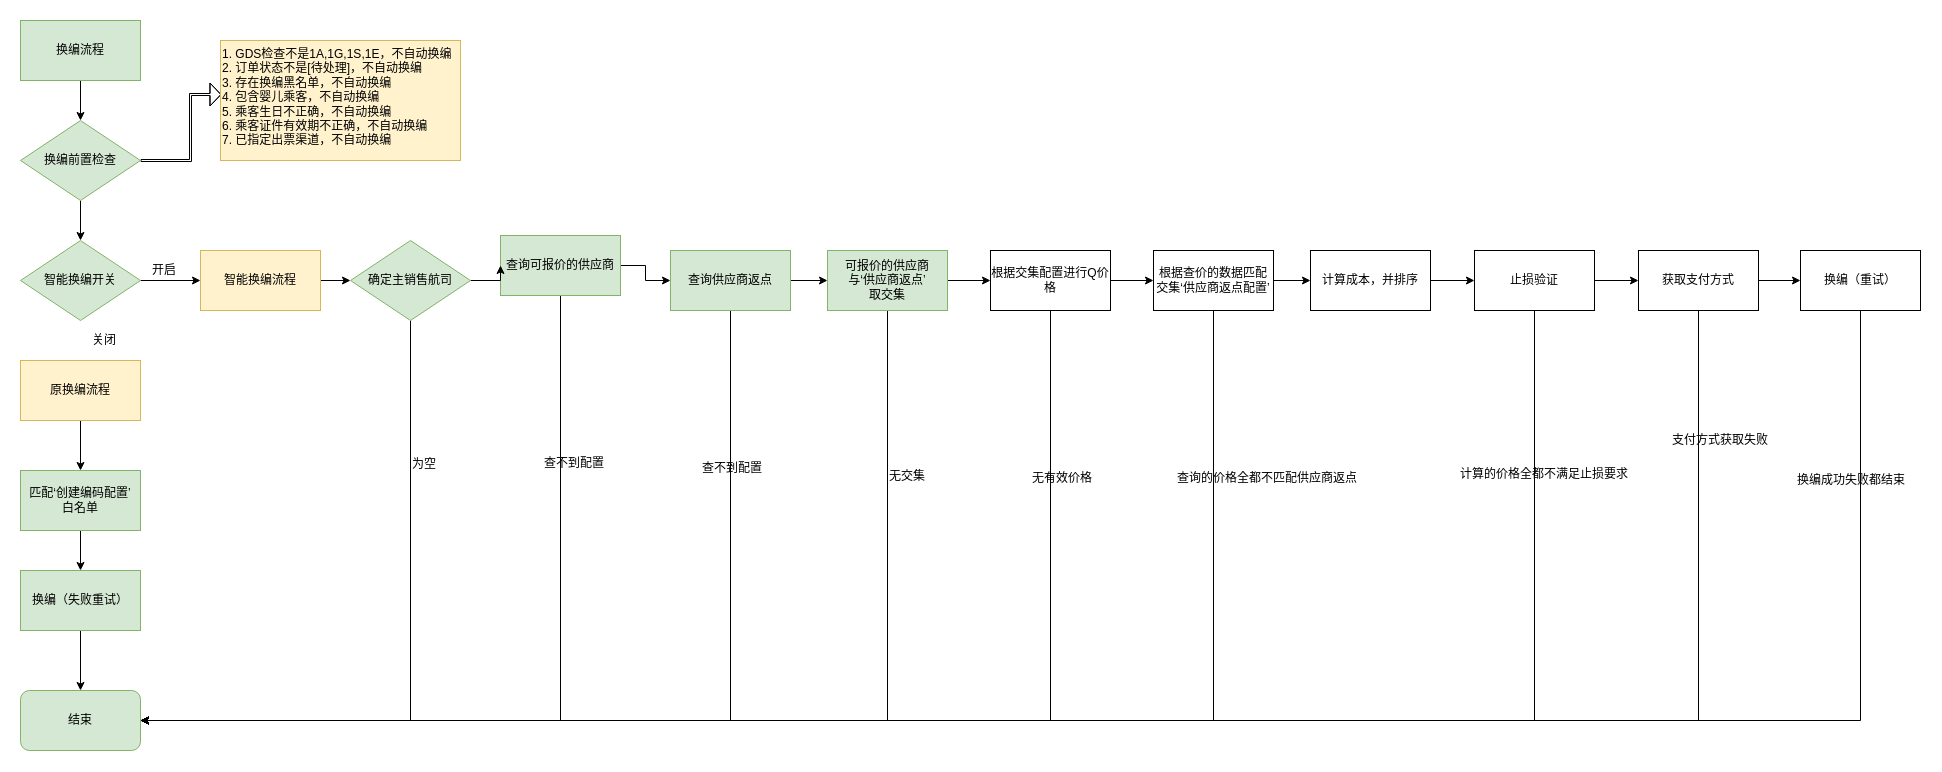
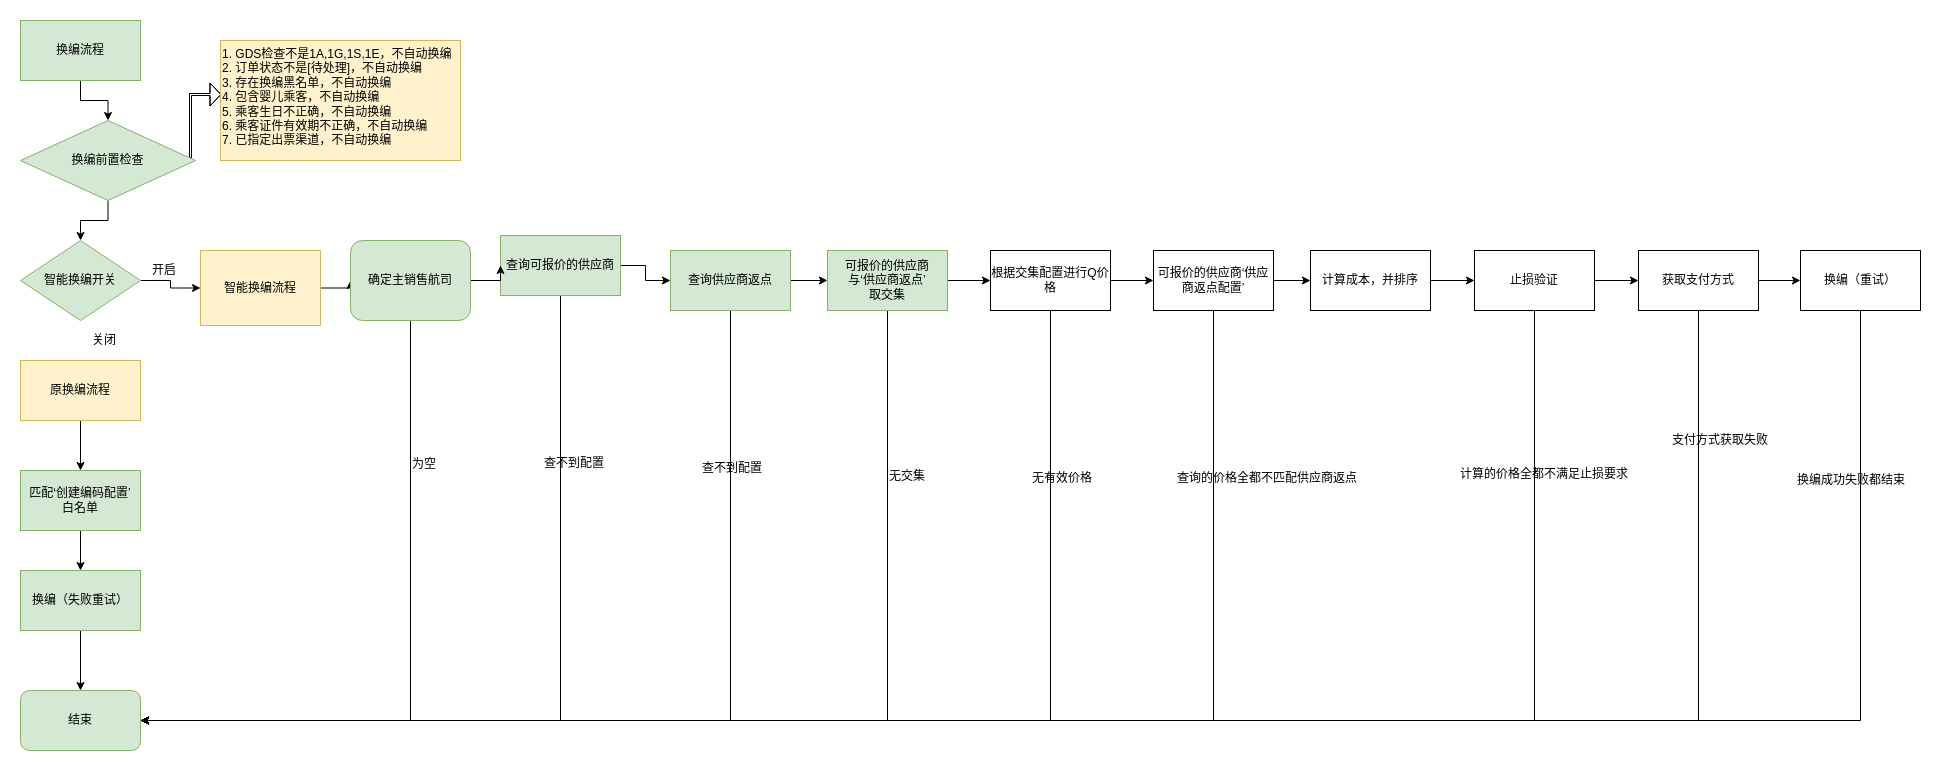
  <mxCell id="0" />
  <mxCell id="1" parent="0" />
  <mxCell id="2" style="edgeStyle=orthogonalEdgeStyle;rounded=0;orthogonalLoop=1;jettySize=auto;html=1;exitX=0.5;exitY=1;exitDx=0;exitDy=0;entryX=0.5;entryY=0;entryDx=0;entryDy=0;" parent="1" source="3" target="12" edge="1"><mxGeometry relative="1" as="geometry" /></mxCell>
  <mxCell id="3" value="原换编流程" style="rounded=0;whiteSpace=wrap;html=1;fillColor=#fff2cc;strokeColor=#d6b656;" parent="1" vertex="1"><mxGeometry x="20" y="360" width="120" height="60" as="geometry" /></mxCell>
  <mxCell id="4" style="edgeStyle=orthogonalEdgeStyle;rounded=0;orthogonalLoop=1;jettySize=auto;html=1;exitX=0.5;exitY=1;exitDx=0;exitDy=0;entryX=0.5;entryY=0;entryDx=0;entryDy=0;" parent="1" source="6" target="8" edge="1"><mxGeometry relative="1" as="geometry" /></mxCell>
  <mxCell id="5" value="" style="edgeStyle=orthogonalEdgeStyle;rounded=0;orthogonalLoop=1;jettySize=auto;html=1;entryX=0.004;entryY=0.45;entryDx=0;entryDy=0;entryPerimeter=0;shape=flexArrow;width=2;endSize=3.33;" edge="1" parent="1" source="6" target="55"><mxGeometry relative="1" as="geometry"><mxPoint x="220" y="160" as="targetPoint" /><Array as="points"><mxPoint x="190" y="160" /><mxPoint x="190" y="94" /></Array></mxGeometry></mxCell>
- <mxCell id="6" value="换编前置检查" style="rhombus;whiteSpace=wrap;html=1;fillColor=#d5e8d4;strokeColor=#82b366;" parent="1" vertex="1"><mxGeometry x="20" y="120" width="120" height="80" as="geometry" /></mxCell>
+ <mxCell id="6" value="换编前置检查" style="rhombus;whiteSpace=wrap;html=1;fillColor=#d5e8d4;strokeColor=#82b366;" parent="1" vertex="1"><mxGeometry x="20" y="120" width="175" height="80" as="geometry" /></mxCell>
  <mxCell id="7" style="edgeStyle=orthogonalEdgeStyle;rounded=0;orthogonalLoop=1;jettySize=auto;html=1;exitX=1;exitY=0.5;exitDx=0;exitDy=0;entryX=0;entryY=0.5;entryDx=0;entryDy=0;" parent="1" source="8" target="18" edge="1"><mxGeometry relative="1" as="geometry" /></mxCell>
  <mxCell id="8" value="智能换编开关" style="rhombus;whiteSpace=wrap;html=1;fillColor=#d5e8d4;strokeColor=#82b366;" parent="1" vertex="1"><mxGeometry x="20" y="240" width="120" height="80" as="geometry" /></mxCell>
  <mxCell id="9" style="edgeStyle=orthogonalEdgeStyle;rounded=0;orthogonalLoop=1;jettySize=auto;html=1;exitX=0.5;exitY=1;exitDx=0;exitDy=0;entryX=0.5;entryY=0;entryDx=0;entryDy=0;" parent="1" source="10" target="6" edge="1"><mxGeometry relative="1" as="geometry" /></mxCell>
  <mxCell id="10" value="换编流程" style="whiteSpace=wrap;html=1;fillColor=#d5e8d4;strokeColor=#82b366;rounded=0;" parent="1" vertex="1"><mxGeometry x="20" y="20" width="120" height="60" as="geometry" /></mxCell>
  <mxCell id="11" style="edgeStyle=orthogonalEdgeStyle;rounded=0;orthogonalLoop=1;jettySize=auto;html=1;exitX=0.5;exitY=1;exitDx=0;exitDy=0;entryX=0.5;entryY=0;entryDx=0;entryDy=0;" parent="1" source="12" target="14" edge="1"><mxGeometry relative="1" as="geometry" /></mxCell>
  <mxCell id="12" value="匹配‘创建编码配置’&lt;br&gt;白名单" style="rounded=0;whiteSpace=wrap;html=1;fillColor=#d5e8d4;strokeColor=#82b366;" parent="1" vertex="1"><mxGeometry x="20" y="470" width="120" height="60" as="geometry" /></mxCell>
  <mxCell id="13" style="edgeStyle=orthogonalEdgeStyle;rounded=0;orthogonalLoop=1;jettySize=auto;html=1;exitX=0.5;exitY=1;exitDx=0;exitDy=0;entryX=0.5;entryY=0;entryDx=0;entryDy=0;" parent="1" source="14" target="15" edge="1"><mxGeometry relative="1" as="geometry" /></mxCell>
  <mxCell id="14" value="换编（失败重试）&lt;br&gt;" style="rounded=0;whiteSpace=wrap;html=1;fillColor=#d5e8d4;strokeColor=#82b366;" parent="1" vertex="1"><mxGeometry x="20" y="570" width="120" height="60" as="geometry" /></mxCell>
  <mxCell id="15" value="结束" style="rounded=1;whiteSpace=wrap;html=1;fillColor=#d5e8d4;strokeColor=#82b366;" parent="1" vertex="1"><mxGeometry x="20" y="690" width="120" height="60" as="geometry" /></mxCell>
  <mxCell id="16" value="关闭" style="text;html=1;resizable=0;points=[];autosize=1;align=left;verticalAlign=top;spacingTop=-4;" parent="1" vertex="1"><mxGeometry x="90" y="330" width="40" height="20" as="geometry" /></mxCell>
  <mxCell id="17" style="edgeStyle=orthogonalEdgeStyle;rounded=0;orthogonalLoop=1;jettySize=auto;html=1;exitX=1;exitY=0.5;exitDx=0;exitDy=0;entryX=0;entryY=0.5;entryDx=0;entryDy=0;" parent="1" source="18" target="46" edge="1"><mxGeometry relative="1" as="geometry" /></mxCell>
- <mxCell id="18" value="智能换编流程" style="rounded=0;whiteSpace=wrap;html=1;fillColor=#fff2cc;strokeColor=#d6b656;" parent="1" vertex="1"><mxGeometry x="200" y="250" width="120" height="60" as="geometry" /></mxCell>
+ <mxCell id="18" value="智能换编流程" style="rounded=0;whiteSpace=wrap;html=1;fillColor=#fff2cc;strokeColor=#d6b656;" parent="1" vertex="1"><mxGeometry x="200" y="250" width="120" height="75" as="geometry" /></mxCell>
  <mxCell id="19" style="edgeStyle=orthogonalEdgeStyle;rounded=0;orthogonalLoop=1;jettySize=auto;html=1;exitX=1;exitY=0.5;exitDx=0;exitDy=0;entryX=0;entryY=0.5;entryDx=0;entryDy=0;" parent="1" source="21" target="24" edge="1"><mxGeometry relative="1" as="geometry" /></mxCell>
  <mxCell id="20" style="edgeStyle=orthogonalEdgeStyle;rounded=0;orthogonalLoop=1;jettySize=auto;html=1;exitX=0.5;exitY=1;exitDx=0;exitDy=0;entryX=1;entryY=0.5;entryDx=0;entryDy=0;" parent="1" source="21" target="15" edge="1"><mxGeometry relative="1" as="geometry" /></mxCell>
  <mxCell id="21" value="查询可报价的供应商" style="rounded=0;whiteSpace=wrap;html=1;fillColor=#d5e8d4;strokeColor=#82b366;align=center;" parent="1" vertex="1"><mxGeometry x="500" y="235" width="120" height="60" as="geometry" /></mxCell>
  <mxCell id="22" value="" style="edgeStyle=orthogonalEdgeStyle;rounded=0;orthogonalLoop=1;jettySize=auto;html=1;" parent="1" source="24" target="27" edge="1"><mxGeometry relative="1" as="geometry" /></mxCell>
  <mxCell id="23" style="edgeStyle=orthogonalEdgeStyle;rounded=0;orthogonalLoop=1;jettySize=auto;html=1;exitX=0.5;exitY=1;exitDx=0;exitDy=0;entryX=1;entryY=0.5;entryDx=0;entryDy=0;" parent="1" source="24" target="15" edge="1"><mxGeometry relative="1" as="geometry" /></mxCell>
  <mxCell id="24" value="查询供应商返点&lt;br&gt;" style="rounded=0;whiteSpace=wrap;html=1;fillColor=#d5e8d4;strokeColor=#82b366;align=center;" parent="1" vertex="1"><mxGeometry x="670" y="250" width="120" height="60" as="geometry" /></mxCell>
  <mxCell id="25" value="" style="edgeStyle=orthogonalEdgeStyle;rounded=0;orthogonalLoop=1;jettySize=auto;html=1;" parent="1" source="27" target="30" edge="1"><mxGeometry relative="1" as="geometry" /></mxCell>
  <mxCell id="26" style="edgeStyle=orthogonalEdgeStyle;rounded=0;orthogonalLoop=1;jettySize=auto;html=1;exitX=0.5;exitY=1;exitDx=0;exitDy=0;entryX=1;entryY=0.5;entryDx=0;entryDy=0;" parent="1" source="27" target="15" edge="1"><mxGeometry relative="1" as="geometry" /></mxCell>
  <mxCell id="27" value="可报价的供应商&lt;br&gt;与‘供应商返点’&lt;br&gt;取交集&lt;br&gt;" style="rounded=0;whiteSpace=wrap;html=1;fillColor=#d5e8d4;strokeColor=#82b366;" parent="1" vertex="1"><mxGeometry x="827" y="250" width="120" height="60" as="geometry" /></mxCell>
  <mxCell id="28" value="" style="edgeStyle=orthogonalEdgeStyle;rounded=0;orthogonalLoop=1;jettySize=auto;html=1;" parent="1" source="30" target="33" edge="1"><mxGeometry relative="1" as="geometry" /></mxCell>
  <mxCell id="29" style="edgeStyle=orthogonalEdgeStyle;rounded=0;orthogonalLoop=1;jettySize=auto;html=1;exitX=0.5;exitY=1;exitDx=0;exitDy=0;entryX=1;entryY=0.5;entryDx=0;entryDy=0;" parent="1" source="30" target="15" edge="1"><mxGeometry relative="1" as="geometry" /></mxCell>
  <mxCell id="30" value="根据交集配置进行Q价格" style="rounded=0;whiteSpace=wrap;html=1;" parent="1" vertex="1"><mxGeometry x="990" y="250" width="120" height="60" as="geometry" /></mxCell>
  <mxCell id="31" style="edgeStyle=orthogonalEdgeStyle;rounded=0;orthogonalLoop=1;jettySize=auto;html=1;exitX=0.5;exitY=1;exitDx=0;exitDy=0;entryX=1;entryY=0.5;entryDx=0;entryDy=0;" parent="1" source="33" target="15" edge="1"><mxGeometry relative="1" as="geometry" /></mxCell>
  <mxCell id="32" value="" style="edgeStyle=orthogonalEdgeStyle;rounded=0;orthogonalLoop=1;jettySize=auto;html=1;" parent="1" source="33" target="35" edge="1"><mxGeometry relative="1" as="geometry" /></mxCell>
- <mxCell id="33" value="根据查价的数据匹配交集‘供应商返点配置’" style="rounded=0;whiteSpace=wrap;html=1;" parent="1" vertex="1"><mxGeometry x="1153" y="250" width="120" height="60" as="geometry" /></mxCell>
+ <mxCell id="33" value="可报价的供应商‘供应商返点配置’" style="rounded=0;whiteSpace=wrap;html=1;" parent="1" vertex="1"><mxGeometry x="1153" y="250" width="120" height="60" as="geometry" /></mxCell>
  <mxCell id="34" value="" style="edgeStyle=orthogonalEdgeStyle;rounded=0;orthogonalLoop=1;jettySize=auto;html=1;" parent="1" source="35" target="38" edge="1"><mxGeometry relative="1" as="geometry" /></mxCell>
  <mxCell id="35" value="计算成本，并排序" style="rounded=0;whiteSpace=wrap;html=1;" parent="1" vertex="1"><mxGeometry x="1310" y="250" width="120" height="60" as="geometry" /></mxCell>
  <mxCell id="36" style="edgeStyle=orthogonalEdgeStyle;rounded=0;orthogonalLoop=1;jettySize=auto;html=1;exitX=0.5;exitY=1;exitDx=0;exitDy=0;entryX=1;entryY=0.5;entryDx=0;entryDy=0;" parent="1" source="38" target="15" edge="1"><mxGeometry relative="1" as="geometry" /></mxCell>
  <mxCell id="37" value="" style="edgeStyle=orthogonalEdgeStyle;rounded=0;orthogonalLoop=1;jettySize=auto;html=1;" parent="1" source="38" target="41" edge="1"><mxGeometry relative="1" as="geometry" /></mxCell>
  <mxCell id="38" value="止损验证" style="rounded=0;whiteSpace=wrap;html=1;" parent="1" vertex="1"><mxGeometry x="1474" y="250" width="120" height="60" as="geometry" /></mxCell>
  <mxCell id="39" style="edgeStyle=orthogonalEdgeStyle;rounded=0;orthogonalLoop=1;jettySize=auto;html=1;exitX=0.5;exitY=1;exitDx=0;exitDy=0;entryX=1;entryY=0.5;entryDx=0;entryDy=0;" parent="1" source="41" target="15" edge="1"><mxGeometry relative="1" as="geometry" /></mxCell>
  <mxCell id="40" value="" style="edgeStyle=orthogonalEdgeStyle;rounded=0;orthogonalLoop=1;jettySize=auto;html=1;" parent="1" source="41" target="43" edge="1"><mxGeometry relative="1" as="geometry" /></mxCell>
  <mxCell id="41" value="获取支付方式" style="rounded=0;whiteSpace=wrap;html=1;" parent="1" vertex="1"><mxGeometry x="1638" y="250" width="120" height="60" as="geometry" /></mxCell>
  <mxCell id="42" style="edgeStyle=orthogonalEdgeStyle;rounded=0;orthogonalLoop=1;jettySize=auto;html=1;exitX=0.5;exitY=1;exitDx=0;exitDy=0;entryX=1;entryY=0.5;entryDx=0;entryDy=0;" parent="1" source="43" target="15" edge="1"><mxGeometry relative="1" as="geometry" /></mxCell>
  <mxCell id="43" value="换编（重试）&lt;br&gt;" style="rounded=0;whiteSpace=wrap;html=1;" parent="1" vertex="1"><mxGeometry x="1800" y="250" width="120" height="60" as="geometry" /></mxCell>
  <mxCell id="44" style="edgeStyle=orthogonalEdgeStyle;rounded=0;orthogonalLoop=1;jettySize=auto;html=1;exitX=1;exitY=0.5;exitDx=0;exitDy=0;entryX=0;entryY=0.5;entryDx=0;entryDy=0;" parent="1" source="46" target="21" edge="1"><mxGeometry relative="1" as="geometry" /></mxCell>
  <mxCell id="45" style="edgeStyle=orthogonalEdgeStyle;rounded=0;orthogonalLoop=1;jettySize=auto;html=1;exitX=0.5;exitY=1;exitDx=0;exitDy=0;entryX=1;entryY=0.5;entryDx=0;entryDy=0;" parent="1" source="46" target="15" edge="1"><mxGeometry relative="1" as="geometry" /></mxCell>
- <mxCell id="46" value="确定主销售航司&lt;br&gt;" style="rhombus;whiteSpace=wrap;html=1;fillColor=#d5e8d4;strokeColor=#82b366;" parent="1" vertex="1"><mxGeometry x="350" y="240" width="120" height="80" as="geometry" /></mxCell>
+ <mxCell id="46" value="确定主销售航司&lt;br&gt;" style="whiteSpace=wrap;html=1;fillColor=#d5e8d4;strokeColor=#82b366;rounded=1;" parent="1" vertex="1"><mxGeometry x="350" y="240" width="120" height="80" as="geometry" /></mxCell>
  <mxCell id="47" value="查不到配置&lt;br&gt;&lt;br&gt;" style="text;html=1;resizable=0;points=[];autosize=1;align=left;verticalAlign=top;spacingTop=-4;" parent="1" vertex="1"><mxGeometry x="542" y="453" width="80" height="30" as="geometry" /></mxCell>
  <mxCell id="48" value="查不到配置&lt;br&gt;&lt;br&gt;" style="text;html=1;resizable=0;points=[];autosize=1;align=left;verticalAlign=top;spacingTop=-4;" parent="1" vertex="1"><mxGeometry x="700" y="458" width="80" height="30" as="geometry" /></mxCell>
  <mxCell id="49" value="无交集&lt;br&gt;&lt;br&gt;" style="text;html=1;resizable=0;points=[];autosize=1;align=left;verticalAlign=top;spacingTop=-4;" parent="1" vertex="1"><mxGeometry x="887" y="466" width="50" height="30" as="geometry" /></mxCell>
  <mxCell id="50" value="无有效价格" style="text;html=1;resizable=0;points=[];autosize=1;align=left;verticalAlign=top;spacingTop=-4;" parent="1" vertex="1"><mxGeometry x="1030" y="468" width="80" height="20" as="geometry" /></mxCell>
  <mxCell id="51" value="查询的价格全都不匹配供应商返点" style="text;html=1;resizable=0;points=[];autosize=1;align=left;verticalAlign=top;spacingTop=-4;" parent="1" vertex="1"><mxGeometry x="1175" y="468" width="200" height="20" as="geometry" /></mxCell>
  <mxCell id="52" value="计算的价格全都不满足止损要求&lt;br&gt;&lt;br&gt;" style="text;html=1;resizable=0;points=[];autosize=1;align=left;verticalAlign=top;spacingTop=-4;" parent="1" vertex="1"><mxGeometry x="1458" y="464" width="180" height="30" as="geometry" /></mxCell>
  <mxCell id="53" value="换编成功失败都结束" style="text;html=1;resizable=0;points=[];autosize=1;align=left;verticalAlign=top;spacingTop=-4;" parent="1" vertex="1"><mxGeometry x="1795" y="470" width="120" height="20" as="geometry" /></mxCell>
  <mxCell id="54" value="支付方式获取失败&lt;br&gt;&lt;br&gt;" style="text;html=1;resizable=0;points=[];autosize=1;align=left;verticalAlign=top;spacingTop=-4;" parent="1" vertex="1"><mxGeometry x="1670" y="430" width="110" height="30" as="geometry" /></mxCell>
  <mxCell id="55" value="&lt;div&gt;1. GDS检查不是1A,1G,1S,1E，不自动换编&lt;/div&gt;&lt;div&gt;2. 订单状态不是[待处理]，不自动换编&lt;/div&gt;&lt;div&gt;3. 存在换编黑名单，不自动换编&lt;/div&gt;&lt;div&gt;4. 包含婴儿乘客，不自动换编&lt;/div&gt;&lt;div&gt;5. 乘客生日不正确，不自动换编&lt;/div&gt;&lt;div&gt;6. 乘客证件有效期不正确，不自动换编&lt;/div&gt;&lt;div&gt;7. 已指定出票渠道，不自动换编&lt;/div&gt;" style="rounded=0;whiteSpace=wrap;html=1;align=left;verticalAlign=top;fillColor=#fff2cc;strokeColor=#d6b656;" parent="1" vertex="1"><mxGeometry x="220" y="40" width="240" height="120" as="geometry" /></mxCell>
  <mxCell id="56" value="开启" style="text;html=1;resizable=0;points=[];autosize=1;align=left;verticalAlign=top;spacingTop=-4;" vertex="1" parent="1"><mxGeometry x="150" y="260" width="40" height="20" as="geometry" /></mxCell>
  <mxCell id="57" value="为空" style="text;html=1;resizable=0;points=[];autosize=1;align=left;verticalAlign=top;spacingTop=-4;" vertex="1" parent="1"><mxGeometry x="410" y="454" width="40" height="20" as="geometry" /></mxCell>
